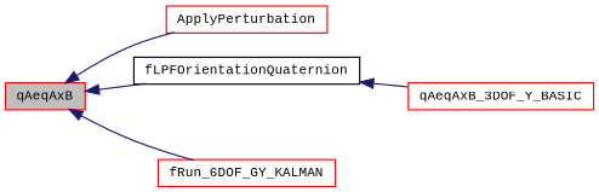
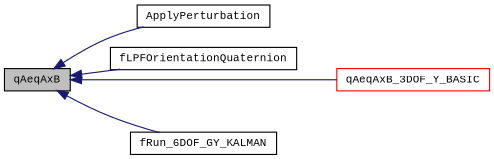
  digraph {
    fontname="Liberation Mono"
    rankdir=LR
    node [color=black fillcolor=white fontname="Liberation Mono" fontsize=10 shape=record style=filled]
    edge [color=midnightblue dir=back fontname="Liberation Mono" fontsize=10 labelfontname=Helvetica labelfontsize=10 style=solid]
-   n1 [color=red fillcolor=grey75 fontcolor=black height=0.2 label=qAeqAxB width=0.4]
-   n2 [color=red height=0.2 label=ApplyPerturbation width=0.4]
+   n1 [fillcolor=grey75 fontcolor=black height=0.2 label=qAeqAxB width=0.4]
+   n2 [height=0.2 label=ApplyPerturbation width=0.4]
    n3 [height=0.2 label=fLPFOrientationQuaternion width=0.4]
    n4 [color=red height=0.2 label=qAeqAxB_3DOF_Y_BASIC width=0.4]
-   n5 [color=red height=0.2 label=fRun_6DOF_GY_KALMAN width=0.4]
+   n5 [height=0.2 label=fRun_6DOF_GY_KALMAN width=0.4]
    n1 -> n2
    n1 -> n3
-   n3 -> n4
+   n1 -> n4
    n1 -> n5
  }
